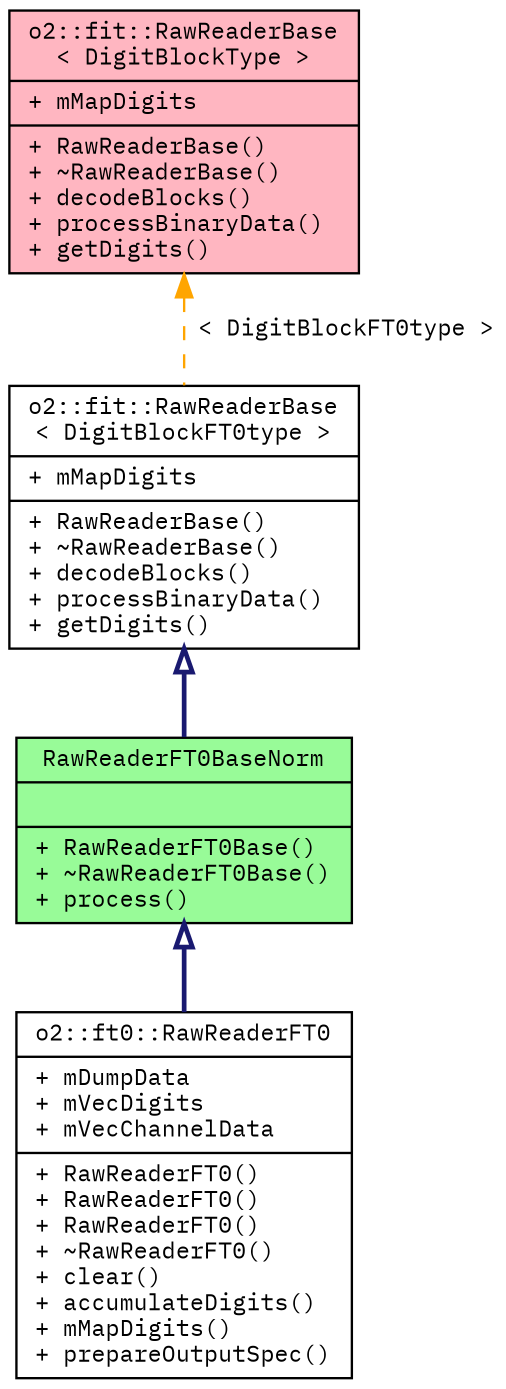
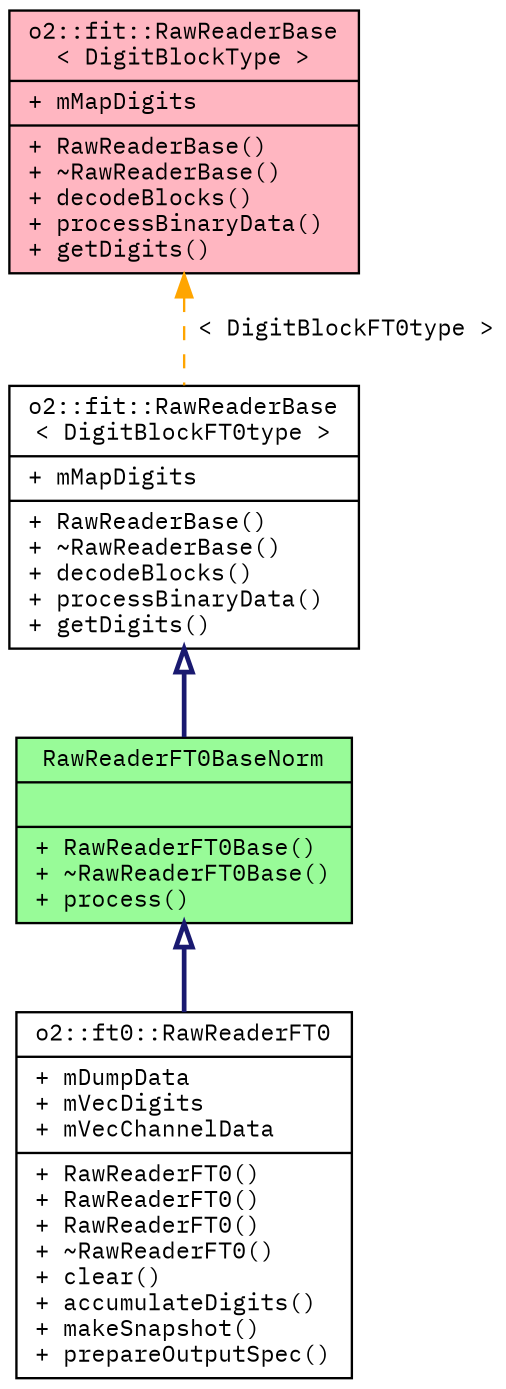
  digraph {
    fontname="IBM Plex Mono"
    node [color=black fillcolor=white fontname="IBM Plex Mono" fontsize=10 shape=record style=filled]
    edge [arrowtail=onormal color=midnightblue dir=back fontname="IBM Plex Mono" fontsize=10 labelfontname=Helvetica labelfontsize=10 style=bold]
-   n1 [fontcolor=black height=0.2 label="{o2::ft0::RawReaderFT0\n|+ mDumpData\l+ mVecDigits\l+ mVecChannelData\l|+ RawReaderFT0()\l+ RawReaderFT0()\l+ RawReaderFT0()\l+ ~RawReaderFT0()\l+ clear()\l+ accumulateDigits()\l+ mMapDigits()\l+ prepareOutputSpec()\l}" width=0.4]
+   n1 [fontcolor=black height=0.2 label="{o2::ft0::RawReaderFT0\n|+ mDumpData\l+ mVecDigits\l+ mVecChannelData\l|+ RawReaderFT0()\l+ RawReaderFT0()\l+ RawReaderFT0()\l+ ~RawReaderFT0()\l+ clear()\l+ accumulateDigits()\l+ makeSnapshot()\l+ prepareOutputSpec()\l}" width=0.4]
    n2 [height=0.2 label="{RawReaderFT0BaseNorm\n||+ RawReaderFT0Base()\l+ ~RawReaderFT0Base()\l+ process()\l}" width=0.4 fillcolor=palegreen]
    n3 [height=0.2 label="{o2::fit::RawReaderBase\l\< DigitBlockFT0type \>\n|+ mMapDigits\l|+ RawReaderBase()\l+ ~RawReaderBase()\l+ decodeBlocks()\l+ processBinaryData()\l+ getDigits()\l}" width=0.4]
    n4 [height=0.2 label="{o2::fit::RawReaderBase\l\< DigitBlockType \>\n|+ mMapDigits\l|+ RawReaderBase()\l+ ~RawReaderBase()\l+ decodeBlocks()\l+ processBinaryData()\l+ getDigits()\l}" width=0.4 fillcolor=lightpink]
    n2 -> n1
    n3 -> n2
    n4 -> n3 [color=orange label=" \< DigitBlockFT0type \>" style=dashed arrowtail=""]
  }
